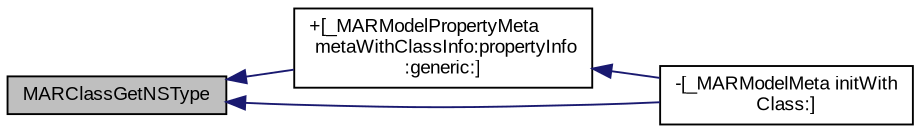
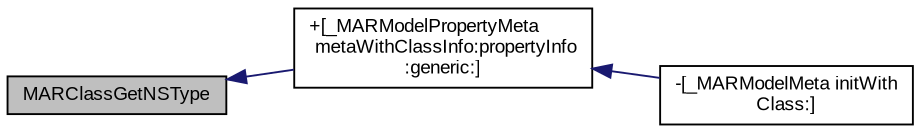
  digraph {
    rankdir=LR
    fontname="Liberation Sans"
    node [color=black fillcolor=white fontname="Liberation Sans" fontsize=10 shape=record style=filled]
    edge [color=midnightblue dir=back fontname="Liberation Sans" fontsize=10 labelfontname=Helvetica labelfontsize=10 style=solid]
    n1 [fillcolor=grey75 fontcolor=black height=0.2 label=MARClassGetNSType width=0.4]
    n2 [height=0.2 label="+[_MARModelPropertyMeta\l metaWithClassInfo:propertyInfo\l:generic:]" width=0.4]
    n3 [height=0.2 label="-[_MARModelMeta initWith\lClass:]" width=0.4]
    n1 -> n2
-   n1 -> n3
    n2 -> n3
  }
